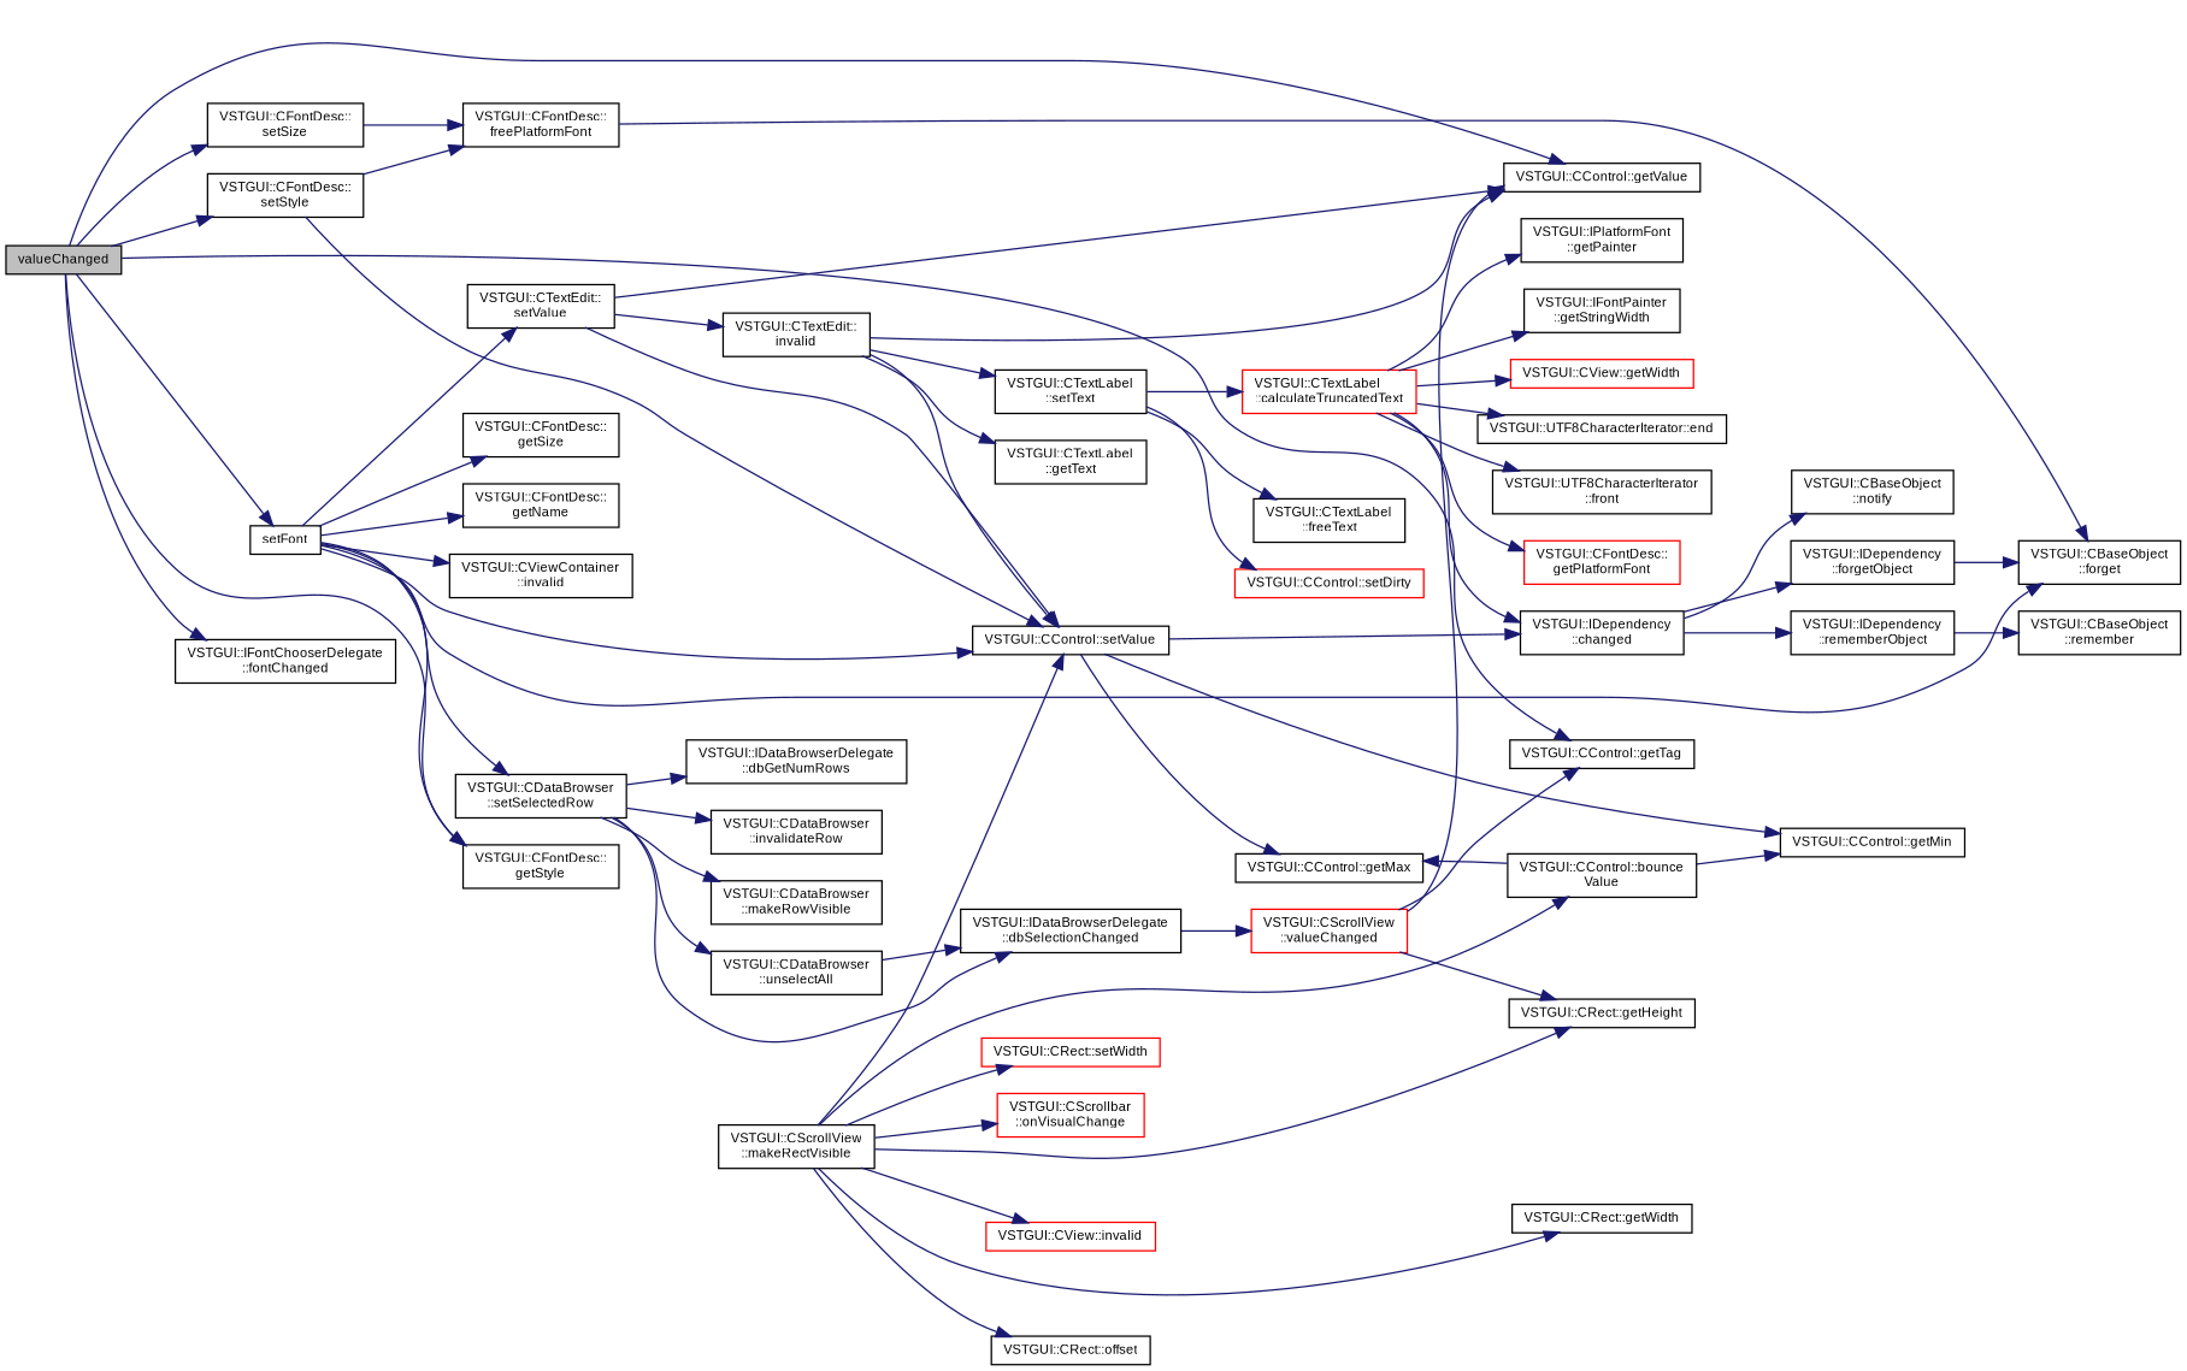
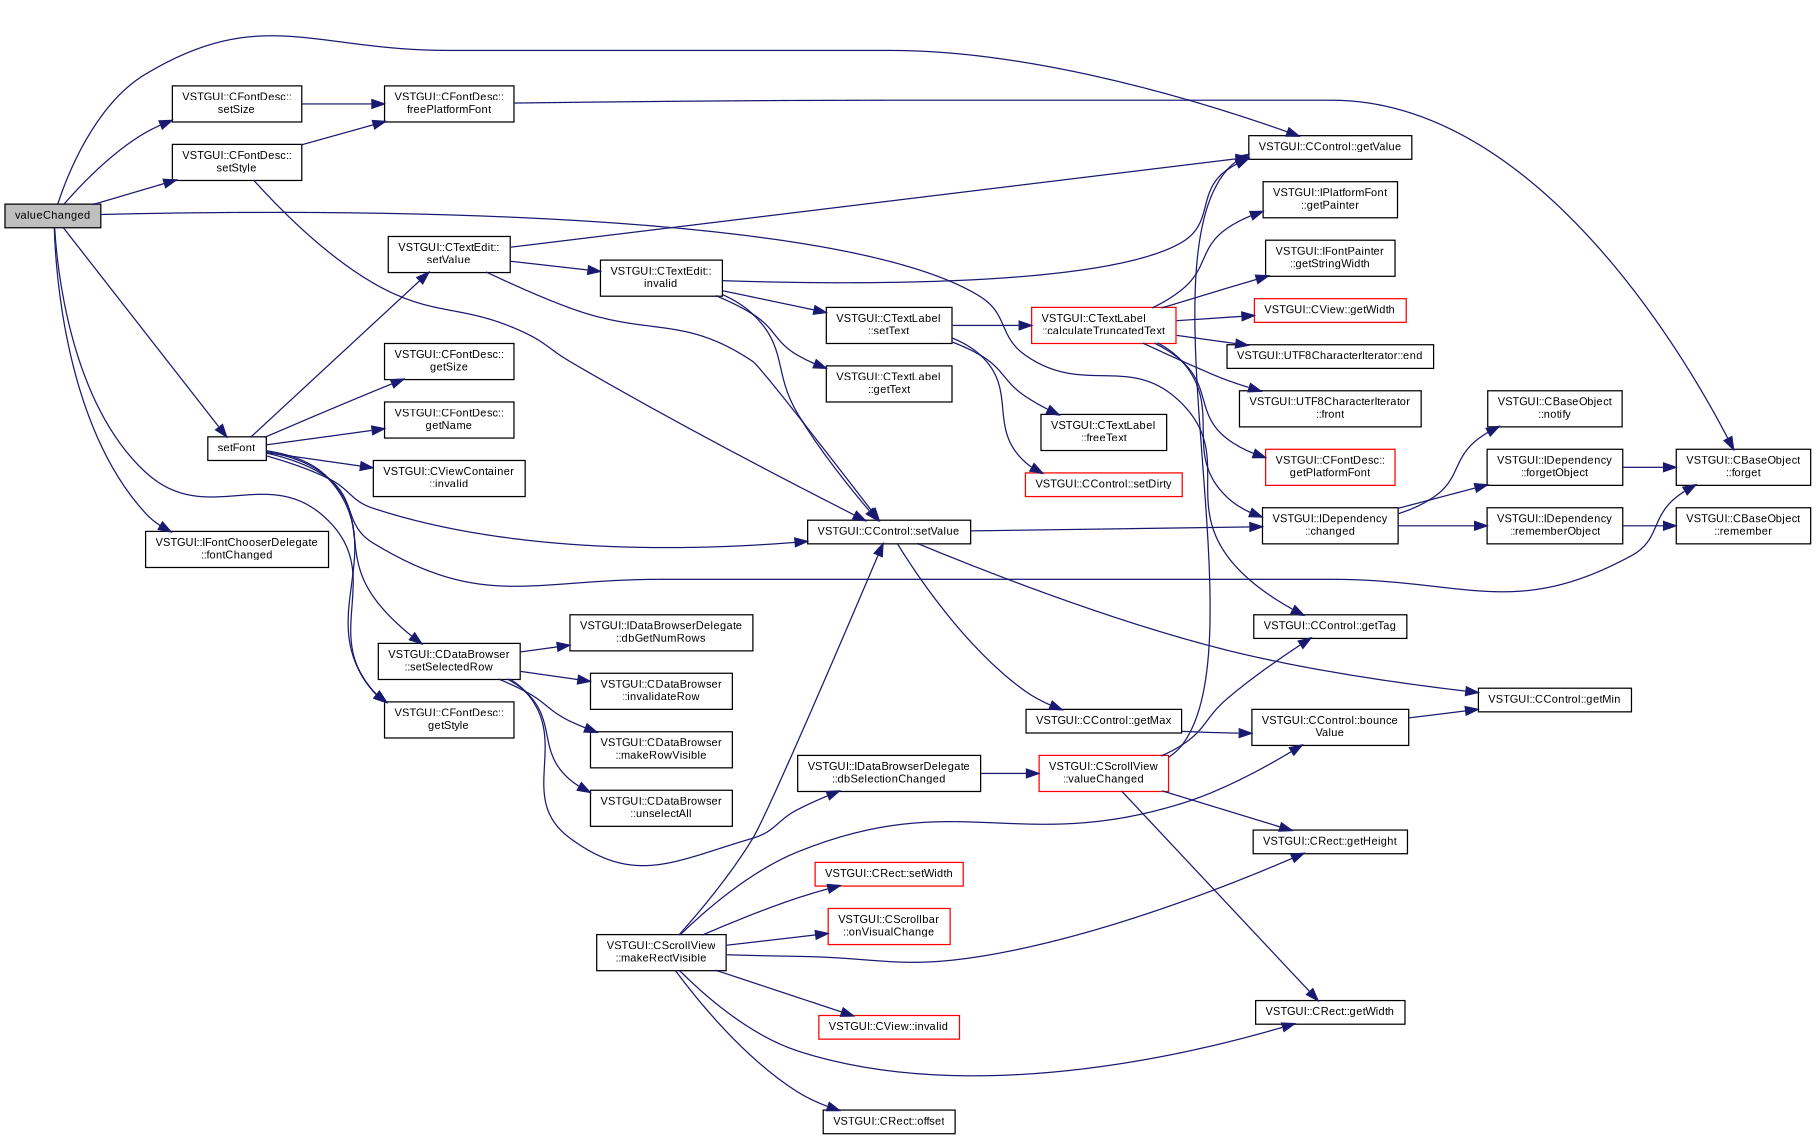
  digraph {
    rankdir=LR
    node [color=black fontname=Arial fontsize=9 shape=record]
    edge [color=midnightblue fontname=Arial fontsize=9 labelfontname=Arial labelfontsize=9 style=solid]
    n1 [fillcolor=grey75 fontcolor=black height=0.2 label=valueChanged style=filled width=0.4]
    n2 [height=0.2 label="VSTGUI::CControl::getTag" width=0.4]
    n3 [height=0.2 label="VSTGUI::CControl::getValue" width=0.4]
    n4 [height=0.2 label="VSTGUI::CFontDesc::\lsetSize" width=0.4]
    n5 [height=0.2 label="VSTGUI::CFontDesc::\lsetStyle" width=0.4]
    n6 [height=0.2 label="VSTGUI::CFontDesc::\lgetStyle" width=0.4]
    n7 [height=0.2 label="VSTGUI::IFontChooserDelegate\l::fontChanged" width=0.4]
    n8 [height=0.2 label=setFont width=0.4]
    n9 [height=0.2 label="VSTGUI::CControl::setValue" width=0.4]
    n10 [height=0.2 label="VSTGUI::CControl::getMin" width=0.4]
    n11 [height=0.2 label="VSTGUI::CControl::getMax" width=0.4]
    n12 [height=0.2 label="VSTGUI::IDependency\l::changed" width=0.4]
    n13 [height=0.2 label="VSTGUI::CFontDesc::\lfreePlatformFont" width=0.4]
    n14 [height=0.2 label="VSTGUI::CBaseObject\l::forget" width=0.4]
    n15 [height=0.2 label="VSTGUI::CTextEdit::\lsetValue" width=0.4]
    n16 [height=0.2 label="VSTGUI::CFontDesc::\lgetSize" width=0.4]
    n17 [height=0.2 label="VSTGUI::CFontDesc::\lgetName" width=0.4]
    n18 [height=0.2 label="VSTGUI::CDataBrowser\l::setSelectedRow" width=0.4]
    n19 [height=0.2 label="VSTGUI::CViewContainer\l::invalid" width=0.4]
    n20 [height=0.2 label="VSTGUI::IDependency\l::rememberObject" width=0.4]
    n21 [height=0.2 label="VSTGUI::CBaseObject\l::notify" width=0.4]
    n22 [height=0.2 label="VSTGUI::IDependency\l::forgetObject" width=0.4]
    n23 [height=0.2 label="VSTGUI::CBaseObject\l::remember" width=0.4]
    n24 [height=0.2 label="VSTGUI::CTextEdit::\linvalid" width=0.4]
    n25 [height=0.2 label="VSTGUI::CDataBrowser\l::unselectAll" width=0.4]
    n26 [height=0.2 label="VSTGUI::IDataBrowserDelegate\l::dbSelectionChanged" width=0.4]
    n27 [height=0.2 label="VSTGUI::IDataBrowserDelegate\l::dbGetNumRows" width=0.4]
    n28 [height=0.2 label="VSTGUI::CDataBrowser\l::invalidateRow" width=0.4]
    n29 [height=0.2 label="VSTGUI::CDataBrowser\l::makeRowVisible" width=0.4]
    n30 [height=0.2 label="VSTGUI::CTextLabel\l::setText" width=0.4]
    n31 [height=0.2 label="VSTGUI::CTextLabel\l::getText" width=0.4]
    n32 [height=0.2 label="VSTGUI::CTextLabel\l::freeText" width=0.4]
    n33 [color=red height=0.2 label="VSTGUI::CTextLabel\l::calculateTruncatedText" width=0.4]
    n34 [color=red height=0.2 label="VSTGUI::CControl::setDirty" width=0.4]
    n35 [color=red height=0.2 label="VSTGUI::CFontDesc::\lgetPlatformFont" width=0.4]
    n36 [height=0.2 label="VSTGUI::IPlatformFont\l::getPainter" width=0.4]
    n37 [height=0.2 label="VSTGUI::IFontPainter\l::getStringWidth" width=0.4]
    n38 [color=red height=0.2 label="VSTGUI::CView::getWidth" width=0.4]
    n39 [height=0.2 label="VSTGUI::UTF8CharacterIterator::end" width=0.4]
    n40 [height=0.2 label="VSTGUI::UTF8CharacterIterator\l::front" width=0.4]
    n41 [color=red height=0.2 label="VSTGUI::CScrollView\l::valueChanged" width=0.4]
    n42 [height=0.2 label="VSTGUI::CScrollView\l::makeRectVisible" width=0.4]
    n43 [height=0.2 label="VSTGUI::CRect::offset" width=0.4]
    n44 [color=red height=0.2 label="VSTGUI::CRect::setWidth" width=0.4]
    n45 [height=0.2 label="VSTGUI::CRect::getWidth" width=0.4]
    n46 [height=0.2 label="VSTGUI::CRect::getHeight" width=0.4]
    n47 [height=0.2 label="VSTGUI::CControl::bounce\lValue" width=0.4]
    n48 [color=red height=0.2 label="VSTGUI::CScrollbar\l::onVisualChange" width=0.4]
    n49 [color=red height=0.2 label="VSTGUI::CView::invalid" width=0.4]
    n1 -> n2
    n1 -> n3
    n1 -> n4
    n1 -> n5
    n1 -> n6
    n1 -> n7
    n1 -> n8
    n4 -> n13
    n5 -> n9
    n5 -> n13
    n8 -> n6
    n8 -> n9
    n8 -> n14
    n8 -> n15
    n8 -> n16
    n8 -> n17
    n8 -> n18
    n8 -> n19
    n9 -> n10
    n9 -> n11
    n9 -> n12
    n12 -> n20
    n12 -> n21
    n12 -> n22
    n13 -> n14
    n15 -> n3
    n15 -> n9
    n15 -> n24
    n18 -> n25
    n18 -> n26
    n18 -> n27
    n18 -> n28
    n18 -> n29
    n20 -> n23
    n22 -> n14
    n24 -> n3
    n24 -> n9
    n24 -> n30
    n24 -> n31
-   n25 -> n26
    n26 -> n41
    n30 -> n32
    n30 -> n33
    n30 -> n34
    n33 -> n12
    n33 -> n35
    n33 -> n36
    n33 -> n37
    n33 -> n38
    n33 -> n39
    n33 -> n40
    n41 -> n2
    n41 -> n3
+   n41 -> n45
    n41 -> n46
    n42 -> n9
    n42 -> n43
    n42 -> n44
    n42 -> n45
    n42 -> n46
    n42 -> n47
    n42 -> n48
    n42 -> n49
    n47 -> n10
-   n47 -> n11
+   n11 -> n47
  }
